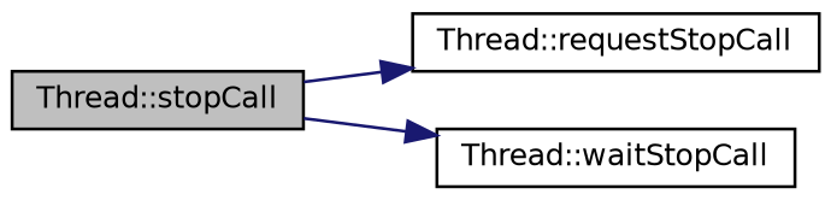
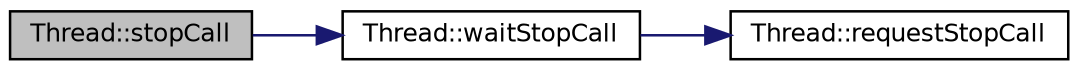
  digraph {
    rankdir=LR
    node [color=black fillcolor=white fontname=Helvetica fontsize=10 shape=record style=filled]
    edge [color=midnightblue fontname=Helvetica fontsize=10 labelfontname=Helvetica labelfontsize=10 style=solid]
    n1 [fillcolor=grey75 fontcolor=black height=0.2 label="Thread::stopCall" width=0.4]
    n2 [height=0.2 label="Thread::requestStopCall" width=0.4]
    n3 [height=0.2 label="Thread::waitStopCall" width=0.4]
-   n1 -> n2
+   n3 -> n2
    n1 -> n3
  }
